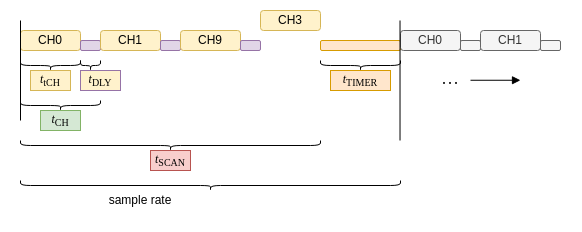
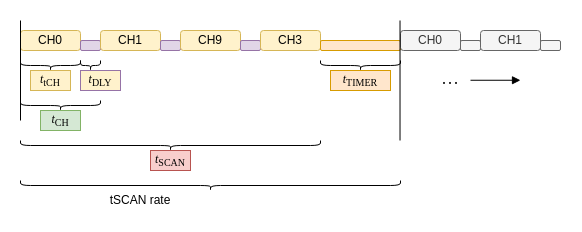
  <mxCell id="0" />
  <mxCell id="1" parent="0" />
  <mxCell id="2" value="CH0" style="rounded=1;whiteSpace=wrap;html=1;fillColor=#fff2cc;strokeColor=#d6b656;" vertex="1" parent="1"><mxGeometry x="20" y="30" width="60" height="20" as="geometry" /></mxCell>
  <mxCell id="3" value="" style="rounded=1;whiteSpace=wrap;html=1;fillColor=#e1d5e7;strokeColor=#9673a6;" vertex="1" parent="1"><mxGeometry x="80" y="40" width="20" height="10" as="geometry" /></mxCell>
  <mxCell id="4" value="CH1" style="rounded=1;whiteSpace=wrap;html=1;fillColor=#fff2cc;strokeColor=#d6b656;" vertex="1" parent="1"><mxGeometry x="100" y="30" width="60" height="20" as="geometry" /></mxCell>
  <mxCell id="5" value="" style="rounded=1;whiteSpace=wrap;html=1;fillColor=#e1d5e7;strokeColor=#9673a6;" vertex="1" parent="1"><mxGeometry x="160" y="40" width="20" height="10" as="geometry" /></mxCell>
  <mxCell id="6" value="CH9" style="rounded=1;whiteSpace=wrap;html=1;fillColor=#fff2cc;strokeColor=#d6b656;" vertex="1" parent="1"><mxGeometry x="180" y="30" width="60" height="20" as="geometry" /></mxCell>
  <mxCell id="7" value="" style="rounded=1;whiteSpace=wrap;html=1;fillColor=#e1d5e7;strokeColor=#9673a6;" vertex="1" parent="1"><mxGeometry x="240" y="40" width="20" height="10" as="geometry" /></mxCell>
- <mxCell id="8" value="CH3" style="rounded=1;whiteSpace=wrap;html=1;fillColor=#fff2cc;strokeColor=#d6b656;" vertex="1" parent="1"><mxGeometry x="260" y="10" width="60" height="20" as="geometry" /></mxCell>
+ <mxCell id="8" value="CH3" style="rounded=1;whiteSpace=wrap;html=1;fillColor=#fff2cc;strokeColor=#d6b656;" vertex="1" parent="1"><mxGeometry x="260" y="30" width="60" height="20" as="geometry" /></mxCell>
  <mxCell id="9" value="" style="shape=curlyBracket;whiteSpace=wrap;html=1;rounded=1;flipH=1;fontFamily=Courier New;direction=north;" vertex="1" parent="1"><mxGeometry x="20" y="60" width="60" height="10" as="geometry" /></mxCell>
  <mxCell id="10" value="" style="shape=curlyBracket;whiteSpace=wrap;html=1;rounded=1;flipH=1;fontFamily=Courier New;direction=north;" vertex="1" parent="1"><mxGeometry x="80" y="60" width="20" height="10" as="geometry" /></mxCell>
  <mxCell id="11" value="" style="shape=curlyBracket;whiteSpace=wrap;html=1;rounded=1;flipH=1;fontFamily=Courier New;direction=north;" vertex="1" parent="1"><mxGeometry x="20" y="100" width="80" height="10" as="geometry" /></mxCell>
  <mxCell id="12" value="" style="shape=curlyBracket;whiteSpace=wrap;html=1;rounded=1;flipH=1;fontFamily=Courier New;direction=north;" vertex="1" parent="1"><mxGeometry x="20" y="140" width="300" height="10" as="geometry" /></mxCell>
  <mxCell id="13" value="" style="shape=curlyBracket;whiteSpace=wrap;html=1;rounded=1;flipH=1;fontFamily=Courier New;direction=north;" vertex="1" parent="1"><mxGeometry x="320" y="60" width="80" height="10" as="geometry" /></mxCell>
  <mxCell id="14" value="" style="rounded=1;whiteSpace=wrap;html=1;fillColor=#ffe6cc;strokeColor=#d79b00;" vertex="1" parent="1"><mxGeometry x="320" y="40" width="80" height="10" as="geometry" /></mxCell>
  <mxCell id="15" value="&lt;font style=&quot;&quot; face=&quot;Times New Roman&quot;&gt;&lt;i&gt;t&lt;/i&gt;&lt;sub style=&quot;&quot;&gt;tCH&lt;/sub&gt;&lt;/font&gt;" style="rounded=0;whiteSpace=wrap;html=1;fillColor=#fff2cc;strokeColor=#d6b656;" vertex="1" parent="1"><mxGeometry x="30" y="70" width="40" height="20" as="geometry" /></mxCell>
  <mxCell id="16" value="&lt;font style=&quot;&quot; face=&quot;Times New Roman&quot;&gt;&lt;i&gt;t&lt;/i&gt;&lt;sub style=&quot;&quot;&gt;DLY&lt;/sub&gt;&lt;/font&gt;" style="rounded=0;whiteSpace=wrap;html=1;fillColor=#fff2cc;strokeColor=#9673a6;" vertex="1" parent="1"><mxGeometry x="80" y="70" width="40" height="20" as="geometry" /></mxCell>
  <mxCell id="17" value="&lt;font style=&quot;&quot; face=&quot;Times New Roman&quot;&gt;&lt;i&gt;t&lt;/i&gt;&lt;sub style=&quot;&quot;&gt;TIMER&lt;/sub&gt;&lt;/font&gt;" style="rounded=0;whiteSpace=wrap;html=1;fillColor=#ffe6cc;strokeColor=#d79b00;" vertex="1" parent="1"><mxGeometry x="330" y="70" width="60" height="20" as="geometry" /></mxCell>
  <mxCell id="18" value="" style="endArrow=none;html=1;rounded=0;fontFamily=Times New Roman;" edge="1" parent="1"><mxGeometry width="50" height="50" relative="1" as="geometry"><mxPoint x="20" y="120" as="sourcePoint" /><mxPoint x="20" y="20" as="targetPoint" /></mxGeometry></mxCell>
  <mxCell id="19" value="&lt;font style=&quot;&quot; face=&quot;Times New Roman&quot;&gt;&lt;i&gt;t&lt;/i&gt;&lt;sub style=&quot;&quot;&gt;CH&lt;/sub&gt;&lt;/font&gt;" style="rounded=0;whiteSpace=wrap;html=1;fillColor=#d5e8d4;strokeColor=#82b366;" vertex="1" parent="1"><mxGeometry x="40" y="110" width="40" height="20" as="geometry" /></mxCell>
  <mxCell id="20" value="&lt;font style=&quot;&quot; face=&quot;Times New Roman&quot;&gt;&lt;i&gt;t&lt;/i&gt;&lt;sub style=&quot;&quot;&gt;SCAN&lt;/sub&gt;&lt;/font&gt;" style="rounded=0;whiteSpace=wrap;html=1;fillColor=#f8cecc;strokeColor=#b85450;" vertex="1" parent="1"><mxGeometry x="150" y="150" width="40" height="20" as="geometry" /></mxCell>
  <mxCell id="21" value="" style="shape=curlyBracket;whiteSpace=wrap;html=1;rounded=1;flipH=1;fontFamily=Courier New;direction=north;" vertex="1" parent="1"><mxGeometry x="20" y="180" width="380" height="10" as="geometry" /></mxCell>
  <mxCell id="22" value="CH0" style="rounded=1;whiteSpace=wrap;html=1;fillColor=#f5f5f5;strokeColor=#666666;fontColor=#333333;" vertex="1" parent="1"><mxGeometry x="400" y="30" width="60" height="20" as="geometry" /></mxCell>
  <mxCell id="23" value="" style="rounded=1;whiteSpace=wrap;html=1;fillColor=#f5f5f5;strokeColor=#666666;fontColor=#333333;" vertex="1" parent="1"><mxGeometry x="460" y="40" width="20" height="10" as="geometry" /></mxCell>
  <mxCell id="24" value="CH1" style="rounded=1;whiteSpace=wrap;html=1;fillColor=#f5f5f5;strokeColor=#666666;fontColor=#333333;" vertex="1" parent="1"><mxGeometry x="480" y="30" width="60" height="20" as="geometry" /></mxCell>
  <mxCell id="25" value="" style="rounded=1;whiteSpace=wrap;html=1;fillColor=#f5f5f5;strokeColor=#666666;fontColor=#333333;" vertex="1" parent="1"><mxGeometry x="540" y="40" width="20" height="10" as="geometry" /></mxCell>
  <mxCell id="26" value="" style="endArrow=none;html=1;rounded=0;fontFamily=Times New Roman;" edge="1" parent="1"><mxGeometry width="50" height="50" relative="1" as="geometry"><mxPoint x="399.52" y="140" as="sourcePoint" /><mxPoint x="399.52" y="20" as="targetPoint" /></mxGeometry></mxCell>
  <mxCell id="27" value="" style="endArrow=block;html=1;rounded=0;fontFamily=Times New Roman;endFill=1;" edge="1" parent="1"><mxGeometry width="50" height="50" relative="1" as="geometry"><mxPoint x="470" y="79.76" as="sourcePoint" /><mxPoint x="520" y="79.76" as="targetPoint" /></mxGeometry></mxCell>
  <mxCell id="28" value="&lt;b&gt;. . .&lt;/b&gt;" style="text;html=1;strokeColor=none;fillColor=none;align=center;verticalAlign=middle;whiteSpace=wrap;rounded=0;fontFamily=Times New Roman;" vertex="1" parent="1"><mxGeometry x="420" y="65" width="60" height="30" as="geometry" /></mxCell>
- <mxCell id="29" value="&lt;font face=&quot;Helvetica&quot;&gt;sample rate&lt;/font&gt;" style="text;html=1;strokeColor=none;fillColor=none;align=center;verticalAlign=middle;whiteSpace=wrap;rounded=0;fontFamily=Times New Roman;" vertex="1" parent="1"><mxGeometry x="100" y="190" width="80" height="20" as="geometry" /></mxCell>
+ <mxCell id="29" value="&lt;font face=&quot;Helvetica&quot;&gt;tSCAN rate&lt;/font&gt;" style="text;html=1;strokeColor=none;fillColor=none;align=center;verticalAlign=middle;whiteSpace=wrap;rounded=0;fontFamily=Times New Roman;" vertex="1" parent="1"><mxGeometry x="100" y="190" width="80" height="20" as="geometry" /></mxCell>
